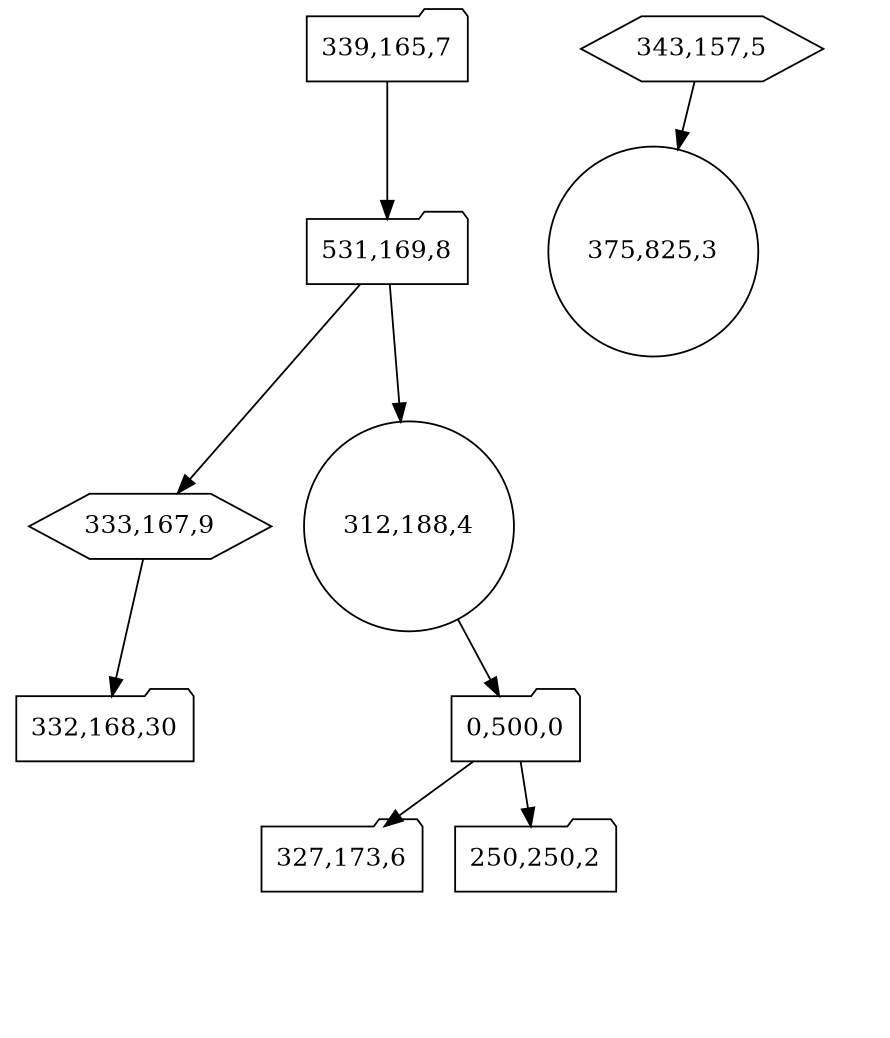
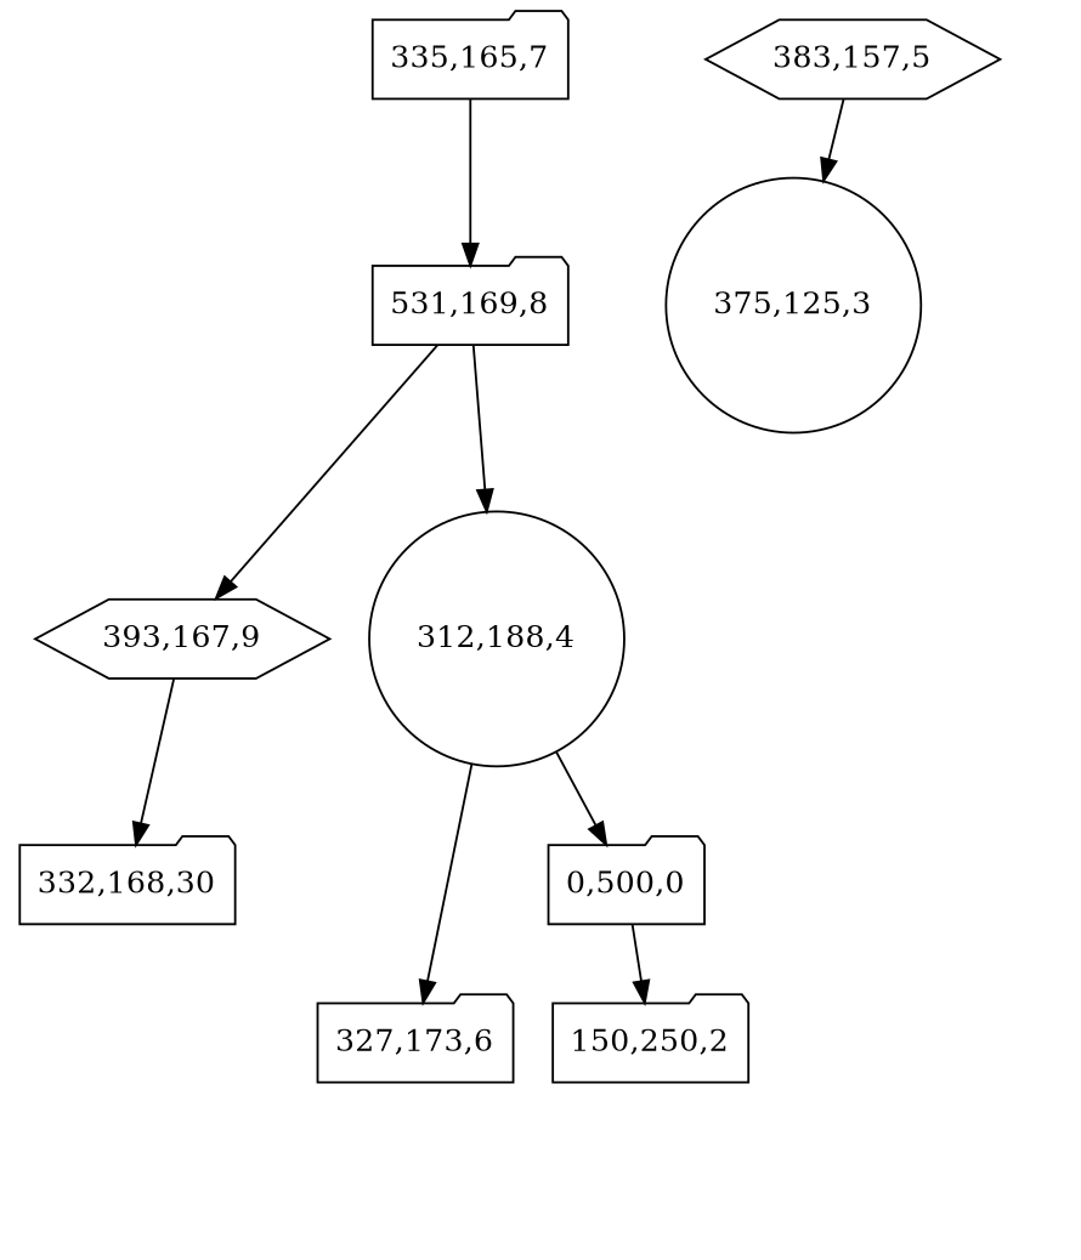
  digraph {
    node [style=invis]
    edge [style=invis]
-   n1 [label="339,165,7" shape=folder style=""]
+   n1 [label="335,165,7" shape=folder style=""]
    n2 [label="531,169,8" shape=folder style=""]
-   n3 [label="333,167,9" shape=hexagon style=""]
+   n3 [label="393,167,9" shape=hexagon style=""]
    n4 [label="312,188,4" shape=circle style=""]
-   n5 [label="343,157,5" shape=hexagon style=""]
-   n6 [label="375,825,3" shape=circle style=""]
+   n5 [label="383,157,5" shape=hexagon style=""]
+   n6 [label="375,125,3" shape=circle style=""]
    20 [width=.1]
    n8 [label="332,168,30" shape=folder style=""]
    6 [width=.1]
    n10 [label="0,500,0" shape=folder style=""]
    n11 [label="327,173,6" shape=folder style=""]
    4 [width=.1]
    5 [width=.1]
-   n14 [label="250,250,2" shape=folder style=""]
+   n14 [label="150,250,2" shape=folder style=""]
    12 [width=.1]
    14 [width=.1]
    15 [width=.1]
    10 [width=.1]
    11 [width=.1]
    18 [width=.1]
    19 [width=.1]
    n1 -> n2 [style=""]
    n2 -> n3 [style=""]
    n2 -> n4 [style=""]
    n3 -> n8 [style=""]
    n3 -> 6
    n4 -> n10 [style=""]
-   n10 -> n11 [style=""]
+   n4 -> n11 [style=""]
    n5 -> n6 [style=""]
    n5 -> 20
    n6 -> 18
    n6 -> 19
    n8 -> 4
    n8 -> 5
    n10 -> n14 [style=""]
    n10 -> 12
    n11 -> 14
    n11 -> 15
    n14 -> 10
    n14 -> 11
  }
